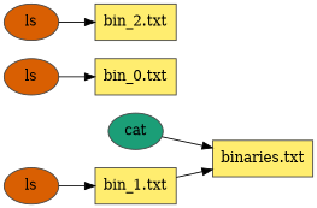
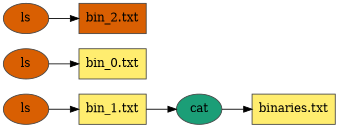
  digraph {
    rankdir=LR
    node [color="#444444" fillcolor="#ffed6f" shape=ellipse style=filled]
    edge [arrowhead=normal arrowsize=1.0]
    n1 [fillcolor="#1b9e77" label=cat]
    n2 [label="binaries.txt" shape=rect]
    n3 [fillcolor="#d95f02" label=ls]
    n4 [label="bin_0.txt" shape=rect]
    n5 [fillcolor="#d95f02" label=ls]
    n6 [label="bin_1.txt" shape=rect]
    n7 [fillcolor="#d95f02" label=ls]
-   n8 [label="bin_2.txt" shape=rect]
+   n8 [fillcolor="#d95f02" label="bin_2.txt" shape=rect]
    n1 -> n2
    n3 -> n4
    n5 -> n6
-   n6 -> n2
+   n6 -> n1
    n7 -> n8
  }
